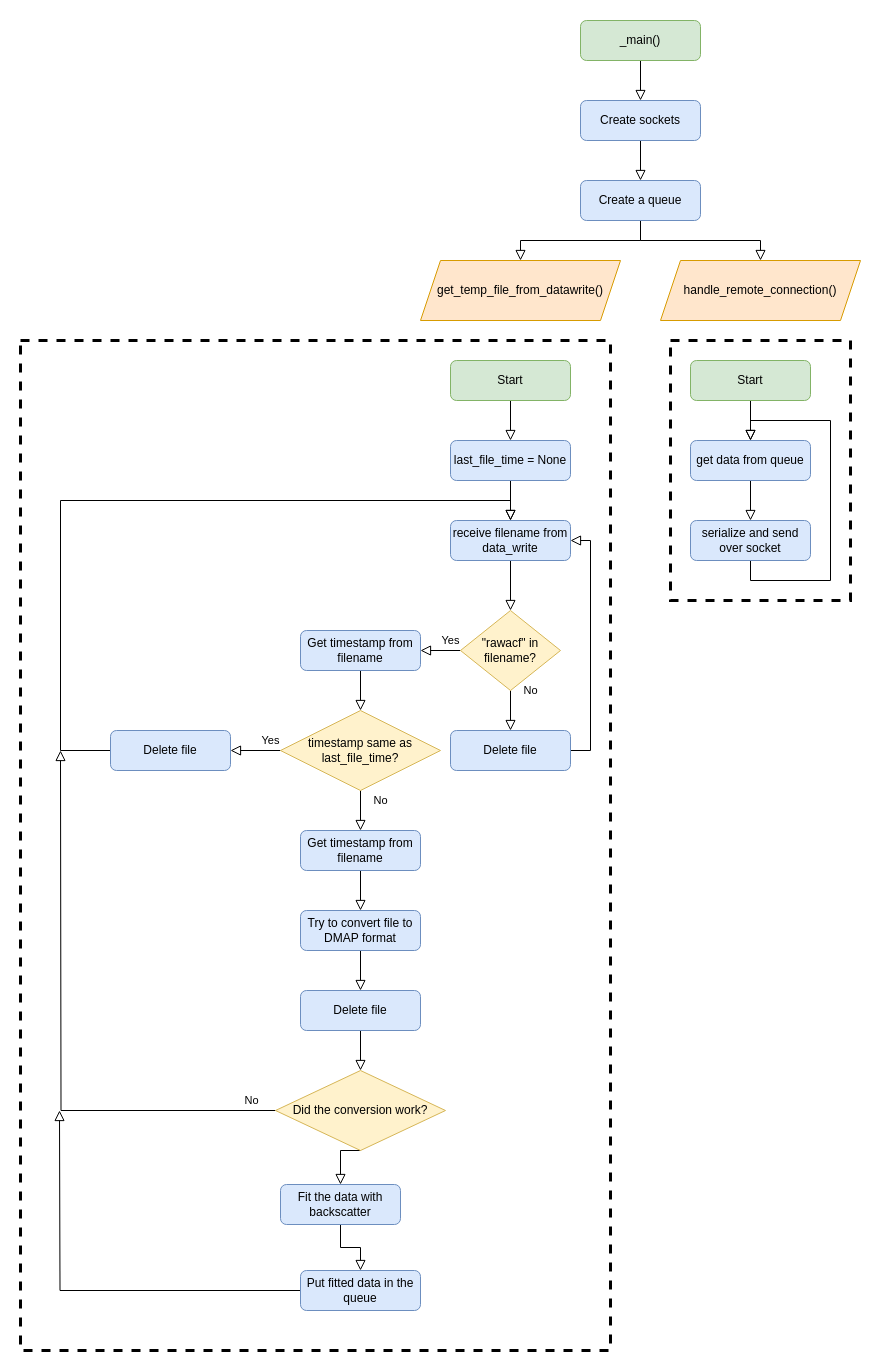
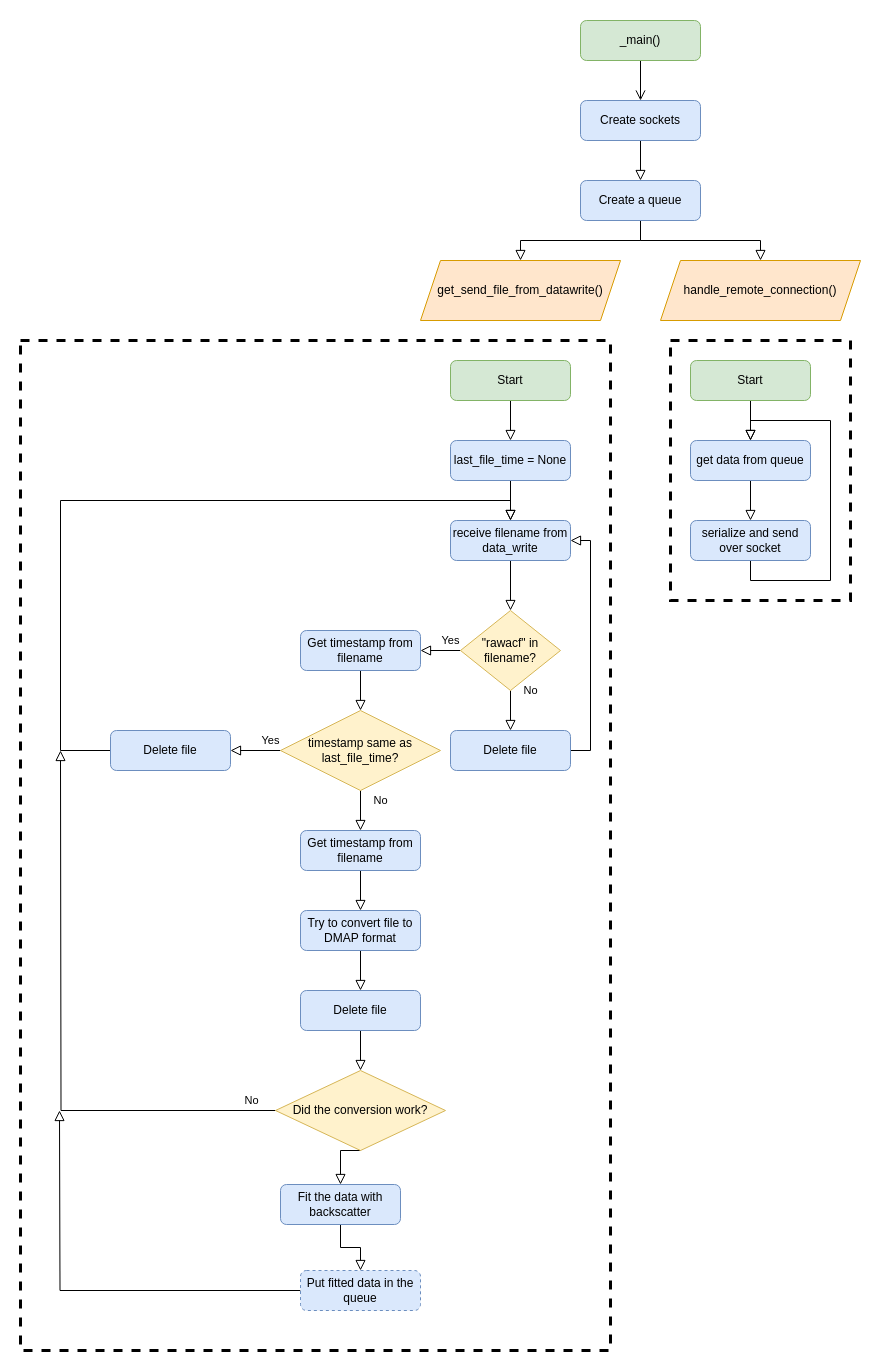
  <mxCell id="0" />
  <mxCell id="1" parent="0" />
  <mxCell id="2" value="" style="rounded=0;whiteSpace=wrap;html=1;dashed=1;strokeWidth=3;fillColor=none;" vertex="1" parent="1"><mxGeometry x="20" y="340" width="590" height="1010" as="geometry" /></mxCell>
- <mxCell id="3" value="" style="rounded=0;html=1;jettySize=auto;orthogonalLoop=1;fontSize=11;endArrow=block;endFill=0;endSize=8;strokeWidth=1;shadow=0;labelBackgroundColor=none;edgeStyle=orthogonalEdgeStyle;entryX=0.5;entryY=0;entryDx=0;entryDy=0;" parent="1" source="4" target="6" edge="1"><mxGeometry relative="1" as="geometry"><mxPoint x="640" y="110" as="targetPoint" /></mxGeometry></mxCell>
+ <mxCell id="3" value="" style="rounded=0;html=1;jettySize=auto;orthogonalLoop=1;fontSize=11;endArrow=open;endFill=0;endSize=8;strokeWidth=1;shadow=0;labelBackgroundColor=none;edgeStyle=orthogonalEdgeStyle;entryX=0.5;entryY=0;entryDx=0;entryDy=0;" parent="1" source="4" target="6" edge="1"><mxGeometry relative="1" as="geometry"><mxPoint x="640" y="110" as="targetPoint" /></mxGeometry></mxCell>
  <mxCell id="4" value="_main()" style="rounded=1;whiteSpace=wrap;html=1;fontSize=12;glass=0;strokeWidth=1;shadow=0;fillColor=#d5e8d4;strokeColor=#82b366;" parent="1" vertex="1"><mxGeometry x="580" y="20" width="120" height="40" as="geometry" /></mxCell>
  <mxCell id="5" style="edgeStyle=orthogonalEdgeStyle;rounded=0;orthogonalLoop=1;jettySize=auto;html=1;exitX=0.5;exitY=1;exitDx=0;exitDy=0;entryX=0.5;entryY=0;entryDx=0;entryDy=0;endSize=8;endArrow=block;endFill=0;" edge="1" parent="1" source="6" target="9"><mxGeometry relative="1" as="geometry" /></mxCell>
  <mxCell id="6" value="Create sockets" style="rounded=1;whiteSpace=wrap;html=1;fontSize=12;glass=0;strokeWidth=1;shadow=0;fillColor=#dae8fc;strokeColor=#6c8ebf;" vertex="1" parent="1"><mxGeometry x="580" y="100" width="120" height="40" as="geometry" /></mxCell>
  <mxCell id="7" style="edgeStyle=orthogonalEdgeStyle;rounded=0;orthogonalLoop=1;jettySize=auto;html=1;exitX=0.5;exitY=1;exitDx=0;exitDy=0;entryX=0.5;entryY=0;entryDx=0;entryDy=0;endArrow=block;endFill=0;endSize=8;" edge="1" parent="1" source="9" target="10"><mxGeometry relative="1" as="geometry" /></mxCell>
  <mxCell id="8" style="edgeStyle=orthogonalEdgeStyle;rounded=0;orthogonalLoop=1;jettySize=auto;html=1;exitX=0.5;exitY=1;exitDx=0;exitDy=0;entryX=0.5;entryY=0;entryDx=0;entryDy=0;endArrow=block;endFill=0;endSize=8;" edge="1" parent="1" source="9" target="11"><mxGeometry relative="1" as="geometry" /></mxCell>
  <mxCell id="9" value="Create a queue" style="rounded=1;whiteSpace=wrap;html=1;fontSize=12;glass=0;strokeWidth=1;shadow=0;fillColor=#dae8fc;strokeColor=#6c8ebf;" vertex="1" parent="1"><mxGeometry x="580" y="180" width="120" height="40" as="geometry" /></mxCell>
- <mxCell id="10" value="get_temp_file_from_datawrite()" style="shape=parallelogram;perimeter=parallelogramPerimeter;whiteSpace=wrap;html=1;fixedSize=1;fillColor=#ffe6cc;strokeColor=#d79b00;" vertex="1" parent="1"><mxGeometry y="260" width="200" height="60" as="geometry" x="420" /></mxCell>
+ <mxCell id="10" value="get_send_file_from_datawrite()" style="shape=parallelogram;perimeter=parallelogramPerimeter;whiteSpace=wrap;html=1;fixedSize=1;fillColor=#ffe6cc;strokeColor=#d79b00;" vertex="1" parent="1"><mxGeometry y="260" width="200" height="60" as="geometry" x="420" /></mxCell>
  <mxCell id="11" value="handle_remote_connection()" style="shape=parallelogram;perimeter=parallelogramPerimeter;whiteSpace=wrap;html=1;fixedSize=1;fillColor=#ffe6cc;strokeColor=#d79b00;" vertex="1" parent="1"><mxGeometry x="660" y="260" width="200" height="60" as="geometry" /></mxCell>
  <mxCell id="12" style="edgeStyle=orthogonalEdgeStyle;rounded=0;orthogonalLoop=1;jettySize=auto;html=1;exitX=0.5;exitY=1;exitDx=0;exitDy=0;entryX=0.5;entryY=0;entryDx=0;entryDy=0;endArrow=block;endFill=0;endSize=8;" edge="1" parent="1" source="13" target="15"><mxGeometry relative="1" as="geometry" /></mxCell>
  <mxCell id="13" value="Start" style="rounded=1;whiteSpace=wrap;html=1;fontSize=12;glass=0;strokeWidth=1;shadow=0;fillColor=#d5e8d4;strokeColor=#82b366;" vertex="1" parent="1"><mxGeometry x="690" y="360" width="120" height="40" as="geometry" /></mxCell>
  <mxCell id="14" style="edgeStyle=orthogonalEdgeStyle;rounded=0;orthogonalLoop=1;jettySize=auto;html=1;exitX=0.5;exitY=1;exitDx=0;exitDy=0;entryX=0.5;entryY=0;entryDx=0;entryDy=0;endArrow=block;endFill=0;endSize=8;" edge="1" parent="1" source="15" target="17"><mxGeometry relative="1" as="geometry" /></mxCell>
  <mxCell id="15" value="get data from queue" style="rounded=1;whiteSpace=wrap;html=1;fontSize=12;glass=0;strokeWidth=1;shadow=0;fillColor=#dae8fc;strokeColor=#6c8ebf;" vertex="1" parent="1"><mxGeometry x="690" y="440" width="120" height="40" as="geometry" /></mxCell>
  <mxCell id="16" style="edgeStyle=orthogonalEdgeStyle;rounded=0;orthogonalLoop=1;jettySize=auto;html=1;exitX=0.5;exitY=1;exitDx=0;exitDy=0;entryX=0.5;entryY=0;entryDx=0;entryDy=0;endArrow=block;endFill=0;endSize=8;" edge="1" parent="1" source="17" target="15"><mxGeometry relative="1" as="geometry"><Array as="points"><mxPoint x="750" y="580" /><mxPoint x="830" y="580" /><mxPoint x="830" y="420" /><mxPoint x="750" y="420" /></Array></mxGeometry></mxCell>
  <mxCell id="17" value="serialize and send over socket" style="rounded=1;whiteSpace=wrap;html=1;fontSize=12;glass=0;strokeWidth=1;shadow=0;fillColor=#dae8fc;strokeColor=#6c8ebf;" vertex="1" parent="1"><mxGeometry x="690" y="520" width="120" height="40" as="geometry" /></mxCell>
  <mxCell id="18" value="" style="rounded=0;whiteSpace=wrap;html=1;dashed=1;strokeWidth=3;fillColor=none;" vertex="1" parent="1"><mxGeometry x="670" y="340" width="180" height="260" as="geometry" /></mxCell>
  <mxCell id="19" style="edgeStyle=orthogonalEdgeStyle;rounded=0;orthogonalLoop=1;jettySize=auto;html=1;exitX=0.5;exitY=1;exitDx=0;exitDy=0;entryX=0.5;entryY=0;entryDx=0;entryDy=0;endArrow=block;endFill=0;endSize=8;" edge="1" parent="1" source="20" target="22"><mxGeometry relative="1" as="geometry" /></mxCell>
  <mxCell id="20" value="Start" style="rounded=1;whiteSpace=wrap;html=1;fontSize=12;glass=0;strokeWidth=1;shadow=0;fillColor=#d5e8d4;strokeColor=#82b366;" vertex="1" parent="1"><mxGeometry x="450" y="360" width="120" height="40" as="geometry" /></mxCell>
  <mxCell id="21" style="edgeStyle=orthogonalEdgeStyle;rounded=0;orthogonalLoop=1;jettySize=auto;html=1;exitX=0.5;exitY=1;exitDx=0;exitDy=0;entryX=0.5;entryY=0;entryDx=0;entryDy=0;endArrow=block;endFill=0;endSize=8;" edge="1" parent="1" source="22" target="24"><mxGeometry relative="1" as="geometry" /></mxCell>
  <mxCell id="22" value="last_file_time = None" style="rounded=1;whiteSpace=wrap;html=1;fontSize=12;glass=0;strokeWidth=1;shadow=0;fillColor=#dae8fc;strokeColor=#6c8ebf;" vertex="1" parent="1"><mxGeometry x="450" y="440" width="120" height="40" as="geometry" /></mxCell>
  <mxCell id="23" style="edgeStyle=orthogonalEdgeStyle;rounded=0;orthogonalLoop=1;jettySize=auto;html=1;exitX=0.5;exitY=1;exitDx=0;exitDy=0;entryX=0.5;entryY=0;entryDx=0;entryDy=0;endArrow=block;endFill=0;endSize=8;" edge="1" parent="1" source="24" target="27"><mxGeometry relative="1" as="geometry" /></mxCell>
  <mxCell id="24" value="receive filename from data_write" style="rounded=1;whiteSpace=wrap;html=1;fontSize=12;glass=0;strokeWidth=1;shadow=0;fillColor=#dae8fc;strokeColor=#6c8ebf;" vertex="1" parent="1"><mxGeometry x="450" y="520" width="120" height="40" as="geometry" /></mxCell>
  <mxCell id="25" value="Yes" style="edgeStyle=orthogonalEdgeStyle;rounded=0;orthogonalLoop=1;jettySize=auto;html=1;exitX=0;exitY=0.5;exitDx=0;exitDy=0;entryX=1;entryY=0.5;entryDx=0;entryDy=0;endArrow=block;endFill=0;endSize=8;" edge="1" parent="1" source="27" target="29"><mxGeometry x="-0.5" y="-10" relative="1" as="geometry"><mxPoint as="offset" /></mxGeometry></mxCell>
  <mxCell id="26" value="No" style="edgeStyle=orthogonalEdgeStyle;rounded=0;orthogonalLoop=1;jettySize=auto;html=1;exitX=0.5;exitY=1;exitDx=0;exitDy=0;entryX=0.5;entryY=0;entryDx=0;entryDy=0;endArrow=block;endFill=0;endSize=8;" edge="1" parent="1" source="27" target="38"><mxGeometry x="-1" y="20" relative="1" as="geometry"><mxPoint as="offset" /></mxGeometry></mxCell>
  <mxCell id="27" value="&quot;rawacf&quot; in filename?" style="rhombus;whiteSpace=wrap;html=1;strokeWidth=1;fillColor=#fff2cc;strokeColor=#d6b656;" vertex="1" parent="1"><mxGeometry x="460" y="610" width="100" height="80" as="geometry" /></mxCell>
  <mxCell id="28" style="edgeStyle=orthogonalEdgeStyle;rounded=0;orthogonalLoop=1;jettySize=auto;html=1;exitX=0.5;exitY=1;exitDx=0;exitDy=0;entryX=0.5;entryY=0;entryDx=0;entryDy=0;endArrow=block;endFill=0;endSize=8;" edge="1" parent="1" source="29" target="33"><mxGeometry relative="1" as="geometry" /></mxCell>
  <mxCell id="29" value="Get timestamp from filename" style="rounded=1;whiteSpace=wrap;html=1;fontSize=12;glass=0;strokeWidth=1;shadow=0;fillColor=#dae8fc;strokeColor=#6c8ebf;" vertex="1" parent="1"><mxGeometry x="300" y="630" width="120" height="40" as="geometry" /></mxCell>
  <mxCell id="30" value="" style="edgeStyle=orthogonalEdgeStyle;rounded=0;orthogonalLoop=1;jettySize=auto;html=1;exitX=0;exitY=0.5;exitDx=0;exitDy=0;entryX=0.5;entryY=0;entryDx=0;entryDy=0;endArrow=block;endFill=0;endSize=8;" edge="1" parent="1" source="34" target="24"><mxGeometry x="-0.964" y="-10" relative="1" as="geometry"><Array as="points"><mxPoint x="60" y="750" /><mxPoint x="60" y="500" /><mxPoint x="510" y="500" /></Array><mxPoint as="offset" /></mxGeometry></mxCell>
  <mxCell id="31" value="Yes" style="edgeStyle=orthogonalEdgeStyle;rounded=0;orthogonalLoop=1;jettySize=auto;html=1;exitX=0;exitY=0.5;exitDx=0;exitDy=0;entryX=1;entryY=0.5;entryDx=0;entryDy=0;endArrow=block;endFill=0;endSize=8;" edge="1" parent="1" source="33" target="34"><mxGeometry x="-0.6" y="-10" relative="1" as="geometry"><mxPoint as="offset" /></mxGeometry></mxCell>
  <mxCell id="32" value="No" style="edgeStyle=orthogonalEdgeStyle;rounded=0;orthogonalLoop=1;jettySize=auto;html=1;exitX=0.5;exitY=1;exitDx=0;exitDy=0;entryX=0.5;entryY=0;entryDx=0;entryDy=0;endArrow=block;endFill=0;endSize=8;" edge="1" parent="1" source="33" target="36"><mxGeometry x="-0.5" y="20" relative="1" as="geometry"><mxPoint as="offset" /></mxGeometry></mxCell>
  <mxCell id="33" value="timestamp same as last_file_time?" style="rhombus;whiteSpace=wrap;html=1;strokeWidth=1;fillColor=#fff2cc;strokeColor=#d6b656;" vertex="1" parent="1"><mxGeometry x="280" y="710" width="160" height="80" as="geometry" /></mxCell>
  <mxCell id="34" value="Delete file" style="rounded=1;whiteSpace=wrap;html=1;fontSize=12;glass=0;strokeWidth=1;shadow=0;fillColor=#dae8fc;strokeColor=#6c8ebf;" vertex="1" parent="1"><mxGeometry x="110" y="730" width="120" height="40" as="geometry" /></mxCell>
  <mxCell id="35" style="edgeStyle=orthogonalEdgeStyle;rounded=0;orthogonalLoop=1;jettySize=auto;html=1;exitX=0.5;exitY=1;exitDx=0;exitDy=0;entryX=0.5;entryY=0;entryDx=0;entryDy=0;endArrow=block;endFill=0;endSize=8;" edge="1" parent="1" source="36" target="40"><mxGeometry relative="1" as="geometry" /></mxCell>
  <mxCell id="36" value="Get timestamp from filename" style="rounded=1;whiteSpace=wrap;html=1;fontSize=12;glass=0;strokeWidth=1;shadow=0;fillColor=#dae8fc;strokeColor=#6c8ebf;" vertex="1" parent="1"><mxGeometry x="300" y="830" width="120" height="40" as="geometry" /></mxCell>
  <mxCell id="37" style="edgeStyle=orthogonalEdgeStyle;rounded=0;orthogonalLoop=1;jettySize=auto;html=1;exitX=1;exitY=0.5;exitDx=0;exitDy=0;endArrow=block;endFill=0;endSize=8;entryX=1;entryY=0.5;entryDx=0;entryDy=0;" edge="1" parent="1" source="38" target="24"><mxGeometry relative="1" as="geometry"><mxPoint x="510" y="500" as="targetPoint" /><Array as="points"><mxPoint x="590" y="750" /><mxPoint x="590" y="540" /></Array></mxGeometry></mxCell>
  <mxCell id="38" value="Delete file" style="rounded=1;whiteSpace=wrap;html=1;fontSize=12;glass=0;strokeWidth=1;shadow=0;fillColor=#dae8fc;strokeColor=#6c8ebf;" vertex="1" parent="1"><mxGeometry x="450" y="730" width="120" height="40" as="geometry" /></mxCell>
  <mxCell id="39" style="edgeStyle=orthogonalEdgeStyle;rounded=0;orthogonalLoop=1;jettySize=auto;html=1;exitX=0.5;exitY=1;exitDx=0;exitDy=0;entryX=0.5;entryY=0;entryDx=0;entryDy=0;endArrow=block;endFill=0;endSize=8;" edge="1" parent="1" source="40" target="49"><mxGeometry relative="1" as="geometry" /></mxCell>
  <mxCell id="40" value="Try to convert file to DMAP format" style="rounded=1;whiteSpace=wrap;html=1;fontSize=12;glass=0;strokeWidth=1;shadow=0;fillColor=#dae8fc;strokeColor=#6c8ebf;" vertex="1" parent="1"><mxGeometry x="300" y="910" width="120" height="40" as="geometry" /></mxCell>
  <mxCell id="41" value="No" style="edgeStyle=orthogonalEdgeStyle;rounded=0;orthogonalLoop=1;jettySize=auto;html=1;exitX=0;exitY=0.5;exitDx=0;exitDy=0;endArrow=block;endFill=0;endSize=8;" edge="1" parent="1" source="43"><mxGeometry x="-0.918" y="-10" relative="1" as="geometry"><mxPoint x="60" y="750" as="targetPoint" /><mxPoint as="offset" /></mxGeometry></mxCell>
  <mxCell id="42" style="edgeStyle=orthogonalEdgeStyle;rounded=0;orthogonalLoop=1;jettySize=auto;html=1;exitX=0.5;exitY=1;exitDx=0;exitDy=0;entryX=0.5;entryY=0;entryDx=0;entryDy=0;endArrow=block;endFill=0;endSize=8;" edge="1" parent="1" source="43" target="45"><mxGeometry relative="1" as="geometry" /></mxCell>
  <mxCell id="43" value="Did the conversion work?" style="rhombus;whiteSpace=wrap;html=1;strokeWidth=1;fillColor=#fff2cc;strokeColor=#d6b656;" vertex="1" parent="1"><mxGeometry x="275" y="1070" width="170" height="80" as="geometry" /></mxCell>
  <mxCell id="44" style="edgeStyle=orthogonalEdgeStyle;rounded=0;orthogonalLoop=1;jettySize=auto;html=1;exitX=0.5;exitY=1;exitDx=0;exitDy=0;entryX=0.5;entryY=0;entryDx=0;entryDy=0;endArrow=block;endFill=0;endSize=8;" edge="1" parent="1" source="45" target="47"><mxGeometry relative="1" as="geometry" /></mxCell>
  <mxCell id="45" value="Fit the data with backscatter" style="rounded=1;whiteSpace=wrap;html=1;fontSize=12;glass=0;strokeWidth=1;shadow=0;fillColor=#dae8fc;strokeColor=#6c8ebf;" vertex="1" parent="1"><mxGeometry x="280" y="1184" width="120" height="40" as="geometry" /></mxCell>
  <mxCell id="46" style="edgeStyle=orthogonalEdgeStyle;rounded=0;orthogonalLoop=1;jettySize=auto;html=1;exitX=0;exitY=0.5;exitDx=0;exitDy=0;endArrow=block;endFill=0;endSize=8;" edge="1" parent="1" source="47"><mxGeometry relative="1" as="geometry"><mxPoint x="59" y="1110" as="targetPoint" /></mxGeometry></mxCell>
- <mxCell id="47" value="Put fitted data in the queue" style="rounded=1;whiteSpace=wrap;html=1;fontSize=12;glass=0;strokeWidth=1;shadow=0;fillColor=#dae8fc;strokeColor=#6c8ebf;" vertex="1" parent="1"><mxGeometry x="300" y="1270" width="120" height="40" as="geometry" /></mxCell>
+ <mxCell id="47" value="Put fitted data in the queue" style="rounded=1;whiteSpace=wrap;html=1;fontSize=12;glass=0;strokeWidth=1;shadow=0;fillColor=#dae8fc;strokeColor=#6c8ebf;dashed=1;" vertex="1" parent="1"><mxGeometry x="300" y="1270" width="120" height="40" as="geometry" /></mxCell>
  <mxCell id="48" style="edgeStyle=orthogonalEdgeStyle;rounded=0;orthogonalLoop=1;jettySize=auto;html=1;exitX=0.5;exitY=1;exitDx=0;exitDy=0;entryX=0.5;entryY=0;entryDx=0;entryDy=0;endArrow=block;endFill=0;endSize=8;" edge="1" parent="1" source="49" target="43"><mxGeometry relative="1" as="geometry" /></mxCell>
  <mxCell id="49" value="Delete file" style="rounded=1;whiteSpace=wrap;html=1;fontSize=12;glass=0;strokeWidth=1;shadow=0;fillColor=#dae8fc;strokeColor=#6c8ebf;" vertex="1" parent="1"><mxGeometry x="300" y="990" width="120" height="40" as="geometry" /></mxCell>
